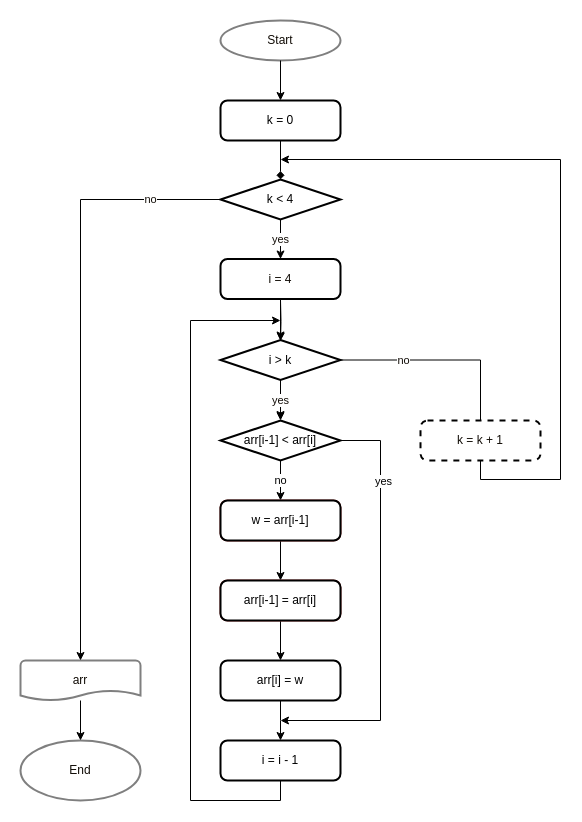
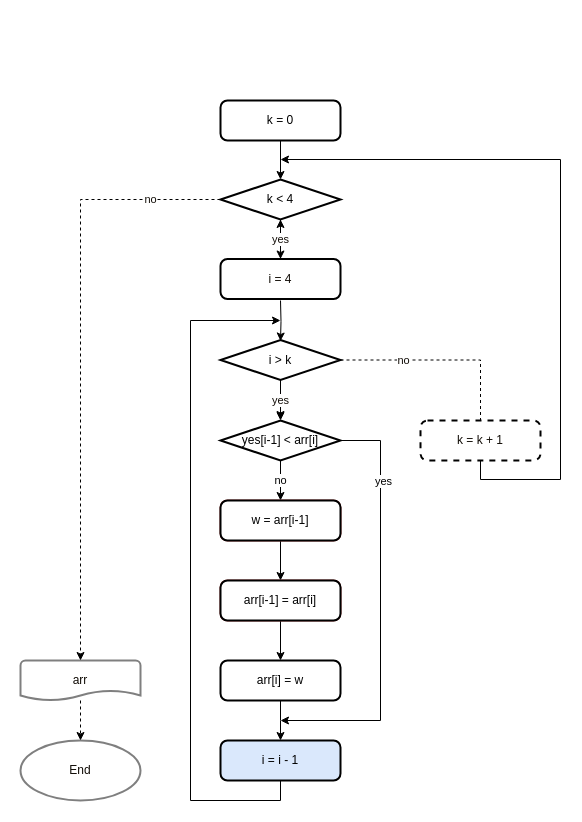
  <mxCell id="0" />
  <mxCell id="1" parent="0" />
  <mxCell id="2" style="edgeStyle=orthogonalEdgeStyle;rounded=0;orthogonalLoop=1;jettySize=auto;html=1;entryX=0.5;entryY=0;entryDx=0;entryDy=0;entryPerimeter=0;" edge="1" parent="1"><mxGeometry relative="1" as="geometry"><mxPoint x="280" y="300" as="sourcePoint" /><mxPoint x="280" y="340.5" as="targetPoint" /></mxGeometry></mxCell>
  <mxCell id="3" value="no" style="edgeStyle=orthogonalEdgeStyle;rounded=0;orthogonalLoop=1;jettySize=auto;html=1;entryX=0.5;entryY=0;entryDx=0;entryDy=0;" edge="1" parent="1" source="6"><mxGeometry relative="1" as="geometry"><mxPoint x="280" y="500" as="targetPoint" /></mxGeometry></mxCell>
  <mxCell id="4" style="edgeStyle=orthogonalEdgeStyle;rounded=0;orthogonalLoop=1;jettySize=auto;html=1;" edge="1" parent="1" source="6"><mxGeometry relative="1" as="geometry"><mxPoint x="280" y="720" as="targetPoint" /><Array as="points"><mxPoint x="380" y="440" /><mxPoint x="380" y="720" /><mxPoint x="280" y="720" /></Array></mxGeometry></mxCell>
  <mxCell id="5" value="yes" style="edgeLabel;html=1;align=center;verticalAlign=middle;resizable=0;points=[];" vertex="1" connectable="0" parent="4"><mxGeometry x="-0.489" y="2" relative="1" as="geometry"><mxPoint y="-27" as="offset" /></mxGeometry></mxCell>
- <mxCell id="6" value="arr[i-1] &amp;lt; arr[i]" style="strokeWidth=2;html=1;shape=mxgraph.flowchart.decision;whiteSpace=wrap;" vertex="1" parent="1"><mxGeometry x="220" y="420" width="120" height="40" as="geometry" /></mxCell>
+ <mxCell id="6" value="yes[i-1] &amp;lt; arr[i]" style="strokeWidth=2;html=1;shape=mxgraph.flowchart.decision;whiteSpace=wrap;" vertex="1" parent="1"><mxGeometry x="220" y="420" width="120" height="40" as="geometry" /></mxCell>
  <mxCell id="7" style="edgeStyle=orthogonalEdgeStyle;rounded=0;orthogonalLoop=1;jettySize=auto;html=1;entryX=0.5;entryY=0;entryDx=0;entryDy=0;" edge="1" parent="1" source="8" target="10"><mxGeometry relative="1" as="geometry" /></mxCell>
  <mxCell id="8" value="w = arr[i-1]" style="rounded=1;whiteSpace=wrap;html=1;absoluteArcSize=1;arcSize=14;strokeWidth=2;fillColor=#f8cecc;strokeColor=#b85450;" vertex="1" parent="1"><mxGeometry x="220" y="500" width="120" height="40" as="geometry" /></mxCell>
  <mxCell id="9" style="edgeStyle=orthogonalEdgeStyle;rounded=0;orthogonalLoop=1;jettySize=auto;html=1;entryX=0.5;entryY=0;entryDx=0;entryDy=0;" edge="1" parent="1" source="10" target="12"><mxGeometry relative="1" as="geometry" /></mxCell>
  <mxCell id="10" value="arr[i-1] = arr[i]" style="rounded=1;whiteSpace=wrap;html=1;absoluteArcSize=1;arcSize=14;strokeWidth=2;fillColor=#f8cecc;strokeColor=#b85450;" vertex="1" parent="1"><mxGeometry x="220" y="580" width="120" height="40" as="geometry" /></mxCell>
  <mxCell id="11" style="edgeStyle=orthogonalEdgeStyle;rounded=0;orthogonalLoop=1;jettySize=auto;html=1;entryX=0.5;entryY=0;entryDx=0;entryDy=0;entryPerimeter=0;" edge="1" parent="1" source="12"><mxGeometry relative="1" as="geometry"><mxPoint x="280" y="740" as="targetPoint" /></mxGeometry></mxCell>
  <mxCell id="12" value="arr[i] = w" style="rounded=1;whiteSpace=wrap;html=1;absoluteArcSize=1;arcSize=14;strokeWidth=2;" vertex="1" parent="1"><mxGeometry x="220" y="660" width="120" height="40" as="geometry" /></mxCell>
  <mxCell id="13" style="edgeStyle=orthogonalEdgeStyle;rounded=0;orthogonalLoop=1;jettySize=auto;html=1;" edge="1" parent="1" source="14"><mxGeometry relative="1" as="geometry"><mxPoint x="280" y="320" as="targetPoint" /><Array as="points"><mxPoint x="280" y="800" /><mxPoint x="190" y="800" /><mxPoint x="190" y="320" /></Array></mxGeometry></mxCell>
- <mxCell id="14" value="i = i - 1" style="rounded=1;whiteSpace=wrap;html=1;absoluteArcSize=1;arcSize=14;strokeWidth=2;" vertex="1" parent="1"><mxGeometry x="220" y="740" width="120" height="40" as="geometry" /></mxCell>
+ <mxCell id="14" value="i = i - 1" style="rounded=1;whiteSpace=wrap;html=1;absoluteArcSize=1;arcSize=14;strokeWidth=2;fillColor=#dae8fc;" vertex="1" parent="1"><mxGeometry x="220" y="740" width="120" height="40" as="geometry" /></mxCell>
  <mxCell id="15" value="w = arr[i-1]" style="rounded=1;whiteSpace=wrap;html=1;absoluteArcSize=1;arcSize=14;strokeWidth=2;" vertex="1" parent="1"><mxGeometry x="220" y="500" width="120" height="40" as="geometry" /></mxCell>
  <mxCell id="16" value="arr[i-1] = arr[i]" style="rounded=1;whiteSpace=wrap;html=1;absoluteArcSize=1;arcSize=14;strokeWidth=2;" vertex="1" parent="1"><mxGeometry x="220" y="580" width="120" height="40" as="geometry" /></mxCell>
  <mxCell id="17" value="yes" style="edgeStyle=orthogonalEdgeStyle;rounded=0;orthogonalLoop=1;jettySize=auto;html=1;entryX=0.5;entryY=0;entryDx=0;entryDy=0;entryPerimeter=0;" edge="1" parent="1" target="6"><mxGeometry relative="1" as="geometry"><mxPoint x="280" y="380.5" as="sourcePoint" /></mxGeometry></mxCell>
- <mxCell id="18" style="edgeStyle=orthogonalEdgeStyle;rounded=0;orthogonalLoop=1;jettySize=auto;html=1;entryX=0.5;entryY=0;entryDx=0;entryDy=0;entryPerimeter=0;fontColor=#120D07;startArrow=none;startFill=0;endArrow=diamond;endFill=1;" edge="1" parent="1" source="19" target="29"><mxGeometry relative="1" as="geometry" /></mxCell>
+ <mxCell id="18" style="edgeStyle=orthogonalEdgeStyle;rounded=0;orthogonalLoop=1;jettySize=auto;html=1;entryX=0.5;entryY=0;entryDx=0;entryDy=0;entryPerimeter=0;fontColor=#120D07;startArrow=none;startFill=0;endArrow=classic;endFill=1;" edge="1" parent="1" source="19" target="29"><mxGeometry relative="1" as="geometry" /></mxCell>
  <mxCell id="19" value="k = 0" style="rounded=1;whiteSpace=wrap;html=1;absoluteArcSize=1;arcSize=14;strokeWidth=2;" vertex="1" parent="1"><mxGeometry x="220" y="100" width="120" height="40" as="geometry" /></mxCell>
- <mxCell id="20" style="edgeStyle=orthogonalEdgeStyle;rounded=0;orthogonalLoop=1;jettySize=auto;html=1;entryX=0.5;entryY=0;entryDx=0;entryDy=0;entryPerimeter=0;fontColor=#120D07;" edge="1" parent="1" source="21" target="24"><mxGeometry relative="1" as="geometry" /></mxCell>
+ <mxCell id="20" style="edgeStyle=orthogonalEdgeStyle;rounded=0;orthogonalLoop=1;jettySize=auto;html=1;fontColor=#120D07;" edge="1" parent="1" source="21" target="29"><mxGeometry relative="1" as="geometry" /></mxCell>
  <mxCell id="21" value="i = 4" style="rounded=1;whiteSpace=wrap;html=1;absoluteArcSize=1;arcSize=14;strokeWidth=2;fontColor=#120D07;" vertex="1" parent="1"><mxGeometry x="220" y="258.5" width="120" height="40" as="geometry" /></mxCell>
  <mxCell id="22" value="yes" style="edgeStyle=orthogonalEdgeStyle;rounded=0;orthogonalLoop=1;jettySize=auto;html=1;entryX=0.5;entryY=0;entryDx=0;entryDy=0;entryPerimeter=0;fontColor=#120D07;" edge="1" parent="1" source="24"><mxGeometry relative="1" as="geometry"><mxPoint x="280" y="419" as="targetPoint" /></mxGeometry></mxCell>
- <mxCell id="23" value="no" style="edgeStyle=orthogonalEdgeStyle;rounded=0;orthogonalLoop=1;jettySize=auto;html=1;entryX=0.5;entryY=0;entryDx=0;entryDy=0;fontColor=#120D07;endArrow=none;endFill=0;" edge="1" parent="1" source="24" target="26"><mxGeometry x="-0.371" relative="1" as="geometry"><mxPoint as="offset" /></mxGeometry></mxCell>
+ <mxCell id="23" value="no" style="edgeStyle=orthogonalEdgeStyle;rounded=0;orthogonalLoop=1;jettySize=auto;html=1;entryX=0.5;entryY=0;entryDx=0;entryDy=0;fontColor=#120D07;endArrow=none;endFill=0;dashed=1;" edge="1" parent="1" source="24" target="26"><mxGeometry x="-0.371" relative="1" as="geometry"><mxPoint as="offset" /></mxGeometry></mxCell>
  <mxCell id="24" value="i &amp;gt; k" style="strokeWidth=2;html=1;shape=mxgraph.flowchart.decision;whiteSpace=wrap;" vertex="1" parent="1"><mxGeometry x="220" y="339.5" width="120" height="40" as="geometry" /></mxCell>
  <mxCell id="25" style="edgeStyle=orthogonalEdgeStyle;rounded=0;orthogonalLoop=1;jettySize=auto;html=1;fontColor=#120D07;endArrow=classic;endFill=1;startArrow=none;startFill=0;" edge="1" parent="1" source="26"><mxGeometry relative="1" as="geometry"><mxPoint x="280" y="159" as="targetPoint" /><Array as="points"><mxPoint x="480" y="479" /><mxPoint x="560" y="479" /><mxPoint x="560" y="159" /></Array></mxGeometry></mxCell>
  <mxCell id="26" value="k = k + 1" style="rounded=1;whiteSpace=wrap;html=1;absoluteArcSize=1;arcSize=14;strokeWidth=2;fontColor=#120D07;dashed=1;" vertex="1" parent="1"><mxGeometry x="420" y="420" width="120" height="40" as="geometry" /></mxCell>
  <mxCell id="27" value="yes" style="edgeStyle=orthogonalEdgeStyle;rounded=0;orthogonalLoop=1;jettySize=auto;html=1;entryX=0.5;entryY=0;entryDx=0;entryDy=0;fontColor=#120D07;startArrow=none;startFill=0;endArrow=classic;endFill=1;" edge="1" parent="1" target="21"><mxGeometry relative="1" as="geometry"><mxPoint x="280" y="219" as="sourcePoint" /></mxGeometry></mxCell>
- <mxCell id="28" value="no" style="edgeStyle=orthogonalEdgeStyle;rounded=0;orthogonalLoop=1;jettySize=auto;html=1;entryX=0.5;entryY=0;entryDx=0;entryDy=0;entryPerimeter=0;fontColor=#120D07;startArrow=none;startFill=0;endArrow=classic;endFill=1;" edge="1" parent="1" source="29" target="33"><mxGeometry x="-0.767" relative="1" as="geometry"><mxPoint as="offset" /></mxGeometry></mxCell>
+ <mxCell id="28" value="no" style="edgeStyle=orthogonalEdgeStyle;rounded=0;orthogonalLoop=1;jettySize=auto;html=1;entryX=0.5;entryY=0;entryDx=0;entryDy=0;entryPerimeter=0;fontColor=#120D07;startArrow=none;startFill=0;endArrow=classic;endFill=1;dashed=1;" edge="1" parent="1" source="29" target="33"><mxGeometry x="-0.767" relative="1" as="geometry"><mxPoint as="offset" /></mxGeometry></mxCell>
  <mxCell id="29" value="k &amp;lt; 4" style="strokeWidth=2;html=1;shape=mxgraph.flowchart.decision;whiteSpace=wrap;" vertex="1" parent="1"><mxGeometry x="220" y="179" width="120" height="40" as="geometry" /></mxCell>
- <mxCell id="30" style="edgeStyle=orthogonalEdgeStyle;rounded=0;orthogonalLoop=1;jettySize=auto;html=1;entryX=0.5;entryY=0;entryDx=0;entryDy=0;fontColor=#120D07;startArrow=none;startFill=0;endArrow=classic;endFill=1;" edge="1" parent="1" source="31" target="19"><mxGeometry relative="1" as="geometry" /></mxCell>
- <mxCell id="31" value="Start" style="strokeWidth=2;html=1;shape=mxgraph.flowchart.start_2;whiteSpace=wrap;fontColor=#120D07;fillColor=none;opacity=50;" vertex="1" parent="1"><mxGeometry x="220" y="20" width="120" height="40" as="geometry" /></mxCell>
- <mxCell id="32" style="edgeStyle=orthogonalEdgeStyle;rounded=0;orthogonalLoop=1;jettySize=auto;html=1;entryX=0.5;entryY=0;entryDx=0;entryDy=0;entryPerimeter=0;fontColor=#120D07;startArrow=none;startFill=0;endArrow=classic;endFill=1;" edge="1" parent="1" source="33" target="34"><mxGeometry relative="1" as="geometry" /></mxCell>
+ <mxCell id="32" style="edgeStyle=orthogonalEdgeStyle;rounded=0;orthogonalLoop=1;jettySize=auto;html=1;entryX=0.5;entryY=0;entryDx=0;entryDy=0;entryPerimeter=0;fontColor=#120D07;startArrow=none;startFill=0;endArrow=classic;endFill=1;dashed=1;" edge="1" parent="1" source="33" target="34"><mxGeometry relative="1" as="geometry" /></mxCell>
  <mxCell id="33" value="arr" style="strokeWidth=2;html=1;shape=mxgraph.flowchart.document2;whiteSpace=wrap;size=0.25;fontColor=#120D07;fillColor=none;opacity=50;" vertex="1" parent="1"><mxGeometry x="20" y="660" width="120" height="40" as="geometry" /></mxCell>
  <mxCell id="34" value="End" style="strokeWidth=2;html=1;shape=mxgraph.flowchart.start_2;whiteSpace=wrap;fontColor=#120D07;fillColor=none;opacity=50;" vertex="1" parent="1"><mxGeometry x="20" y="740" width="120" height="60" as="geometry" /></mxCell>
